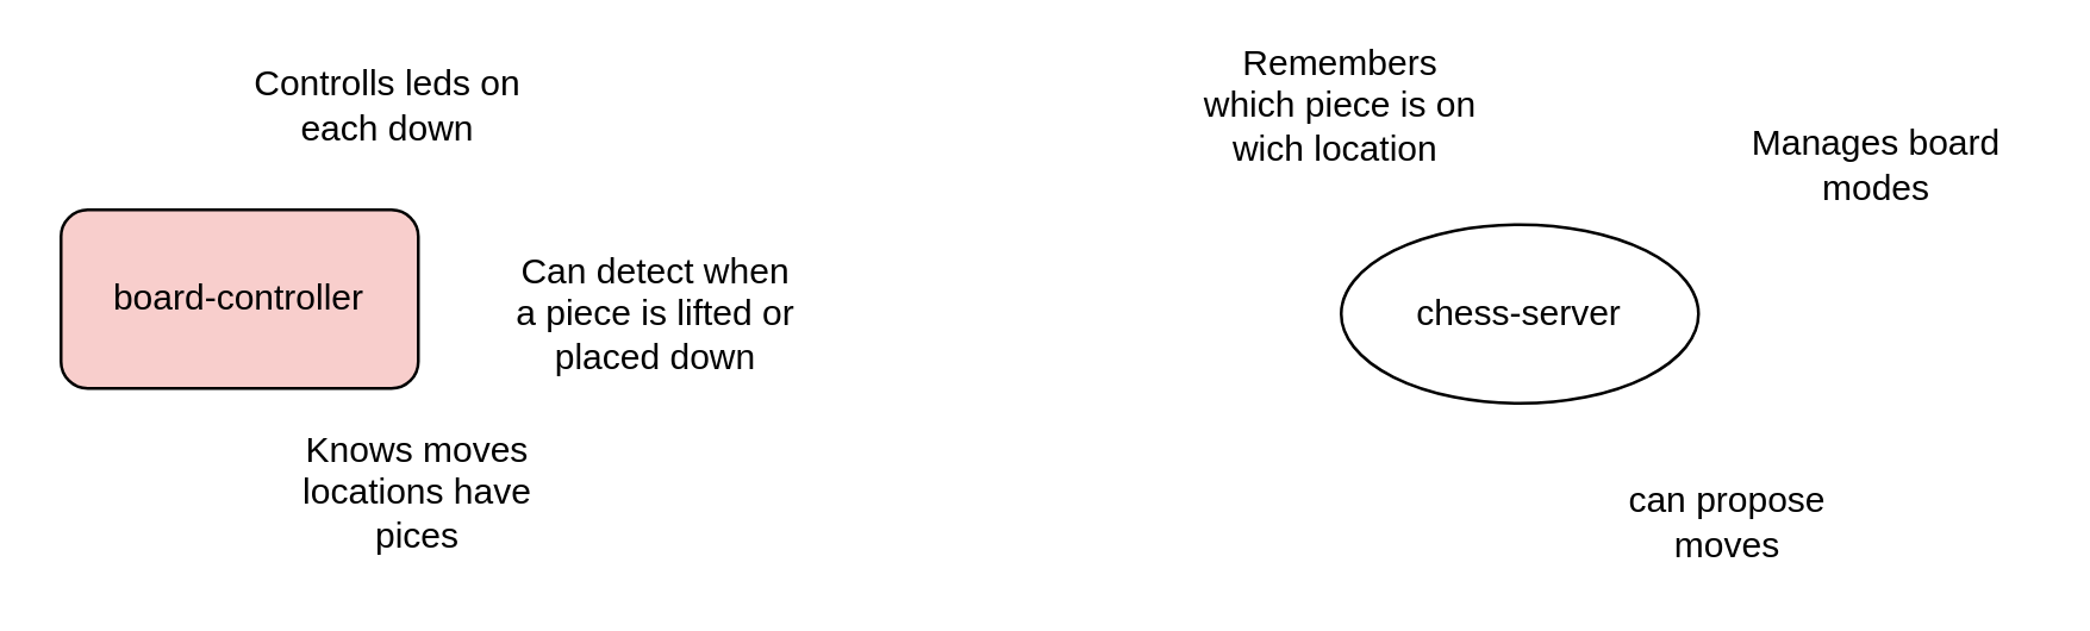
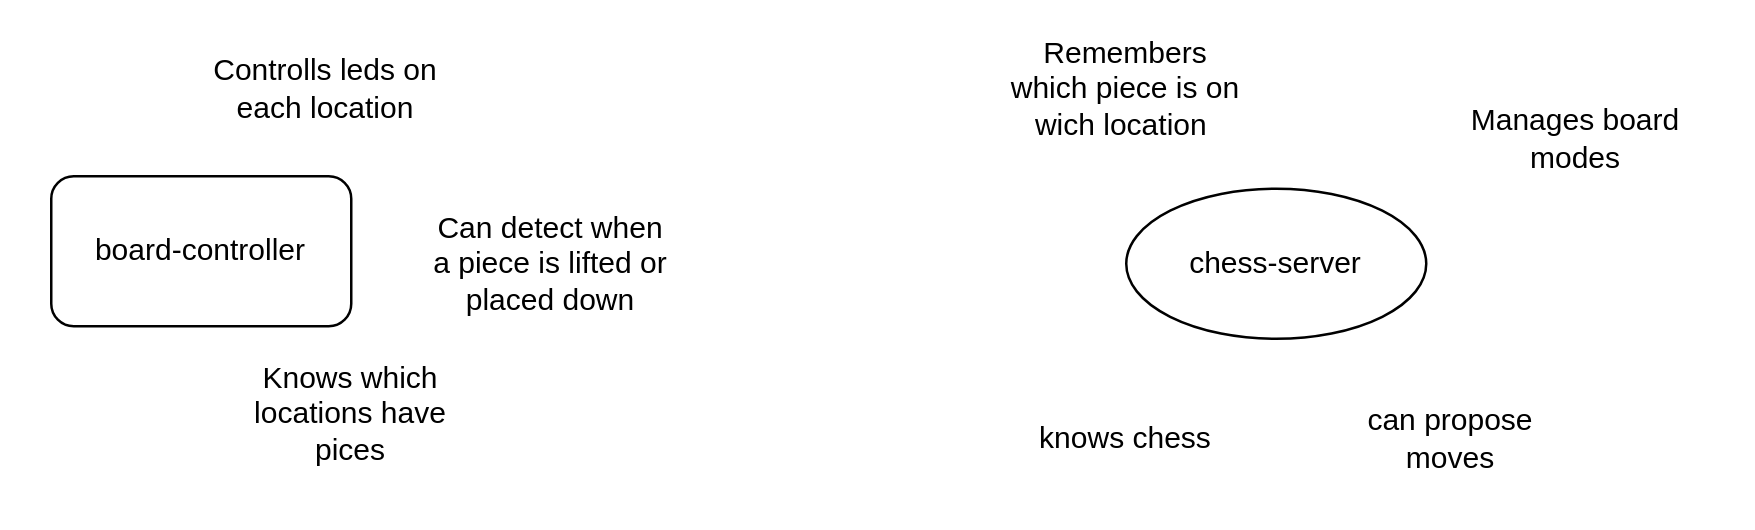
  <mxCell id="0" />
  <mxCell id="1" parent="0" />
- <mxCell id="2" value="board-controller" style="rounded=1;whiteSpace=wrap;html=1;fillColor=#f8cecc;" vertex="1" parent="1"><mxGeometry x="20" y="70" width="120" height="60" as="geometry" /></mxCell>
- <mxCell id="3" value="Knows moves locations have pices" style="text;html=1;strokeColor=none;fillColor=none;align=center;verticalAlign=middle;whiteSpace=wrap;rounded=0;" vertex="1" parent="1"><mxGeometry x="90" y="150" width="100" height="30" as="geometry" /></mxCell>
+ <mxCell id="2" value="board-controller" style="rounded=1;whiteSpace=wrap;html=1;" vertex="1" parent="1"><mxGeometry x="20" y="70" width="120" height="60" as="geometry" /></mxCell>
+ <mxCell id="3" value="Knows which locations have pices" style="text;html=1;strokeColor=none;fillColor=none;align=center;verticalAlign=middle;whiteSpace=wrap;rounded=0;" vertex="1" parent="1"><mxGeometry x="90" y="150" width="100" height="30" as="geometry" /></mxCell>
  <mxCell id="4" value="Can detect when a piece is lifted or placed down" style="text;html=1;strokeColor=none;fillColor=none;align=center;verticalAlign=middle;whiteSpace=wrap;rounded=0;" vertex="1" parent="1"><mxGeometry x="170" y="90" width="100" height="30" as="geometry" /></mxCell>
- <mxCell id="5" value="Controlls leds on each down" style="text;html=1;strokeColor=none;fillColor=none;align=center;verticalAlign=middle;whiteSpace=wrap;rounded=0;" vertex="1" parent="1"><mxGeometry x="80" y="20" width="100" height="30" as="geometry" /></mxCell>
+ <mxCell id="5" value="Controlls leds on each location" style="text;html=1;strokeColor=none;fillColor=none;align=center;verticalAlign=middle;whiteSpace=wrap;rounded=0;" vertex="1" parent="1"><mxGeometry x="80" y="20" width="100" height="30" as="geometry" /></mxCell>
  <mxCell id="6" value="chess-server" style="ellipse;whiteSpace=wrap;html=1;" vertex="1" parent="1"><mxGeometry x="450" y="75" width="120" height="60" as="geometry" /></mxCell>
+ <mxCell id="7" value="knows chess" style="text;html=1;strokeColor=none;fillColor=none;align=center;verticalAlign=middle;whiteSpace=wrap;rounded=0;" vertex="1" parent="1"><mxGeometry x="400" y="160" width="100" height="30" as="geometry" /></mxCell>
  <mxCell id="8" value="can propose moves" style="text;html=1;strokeColor=none;fillColor=none;align=center;verticalAlign=middle;whiteSpace=wrap;rounded=0;" vertex="1" parent="1"><mxGeometry x="530" y="160" width="100" height="30" as="geometry" /></mxCell>
  <mxCell id="9" value="Remembers which piece is on wich location&amp;nbsp;" style="text;html=1;strokeColor=none;fillColor=none;align=center;verticalAlign=middle;whiteSpace=wrap;rounded=0;" vertex="1" parent="1"><mxGeometry x="400" y="20" width="100" height="30" as="geometry" /></mxCell>
  <mxCell id="10" value="Manages board modes" style="text;html=1;strokeColor=none;fillColor=none;align=center;verticalAlign=middle;whiteSpace=wrap;rounded=0;" vertex="1" parent="1"><mxGeometry x="580" y="40" width="100" height="30" as="geometry" /></mxCell>
